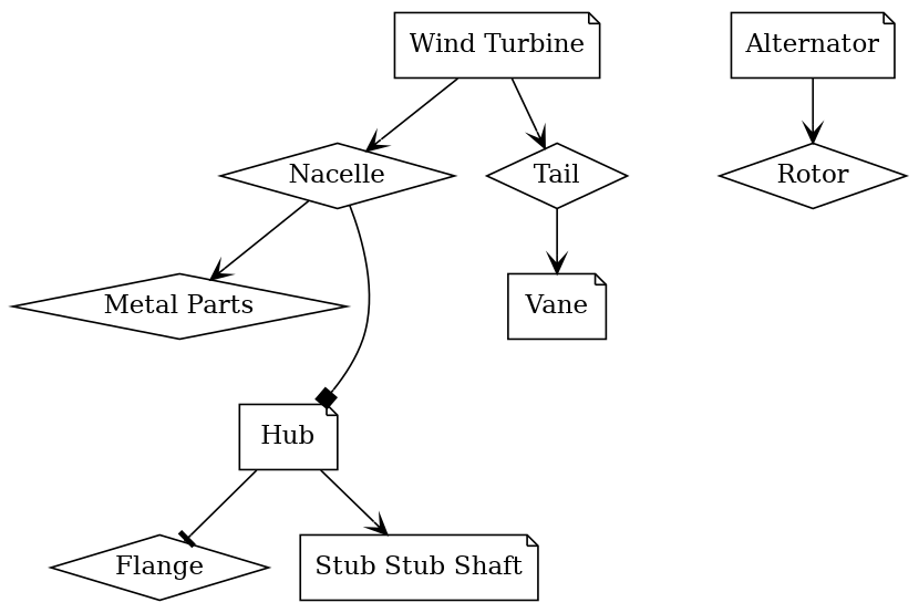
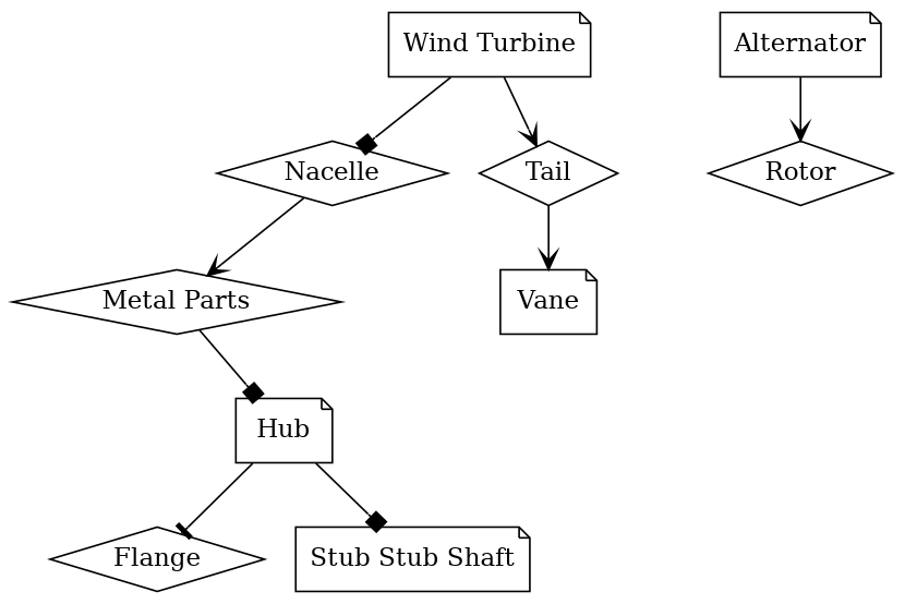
  digraph {
    node [shape=note]
    edge [arrowhead=vee]
    "Wind Turbine"
    Nacelle [shape=diamond]
    Tail [shape=diamond]
    Alternator
    Rotor [shape=diamond]
    "Metal Parts" [shape=diamond]
    Hub
    Vane
    Flange [shape=diamond]
    n10 [label="Stub Stub Shaft"]
-   "Wind Turbine" -> Nacelle
+   "Wind Turbine" -> Nacelle [arrowhead=box]
    "Wind Turbine" -> Tail
    Nacelle -> "Metal Parts"
-   Nacelle -> Hub [arrowhead=box]
+   "Metal Parts" -> Hub [arrowhead=box]
    Tail -> Vane
    Alternator -> Rotor
    Hub -> Flange [arrowhead=tee]
-   Hub -> n10
+   Hub -> n10 [arrowhead=box]
  }
